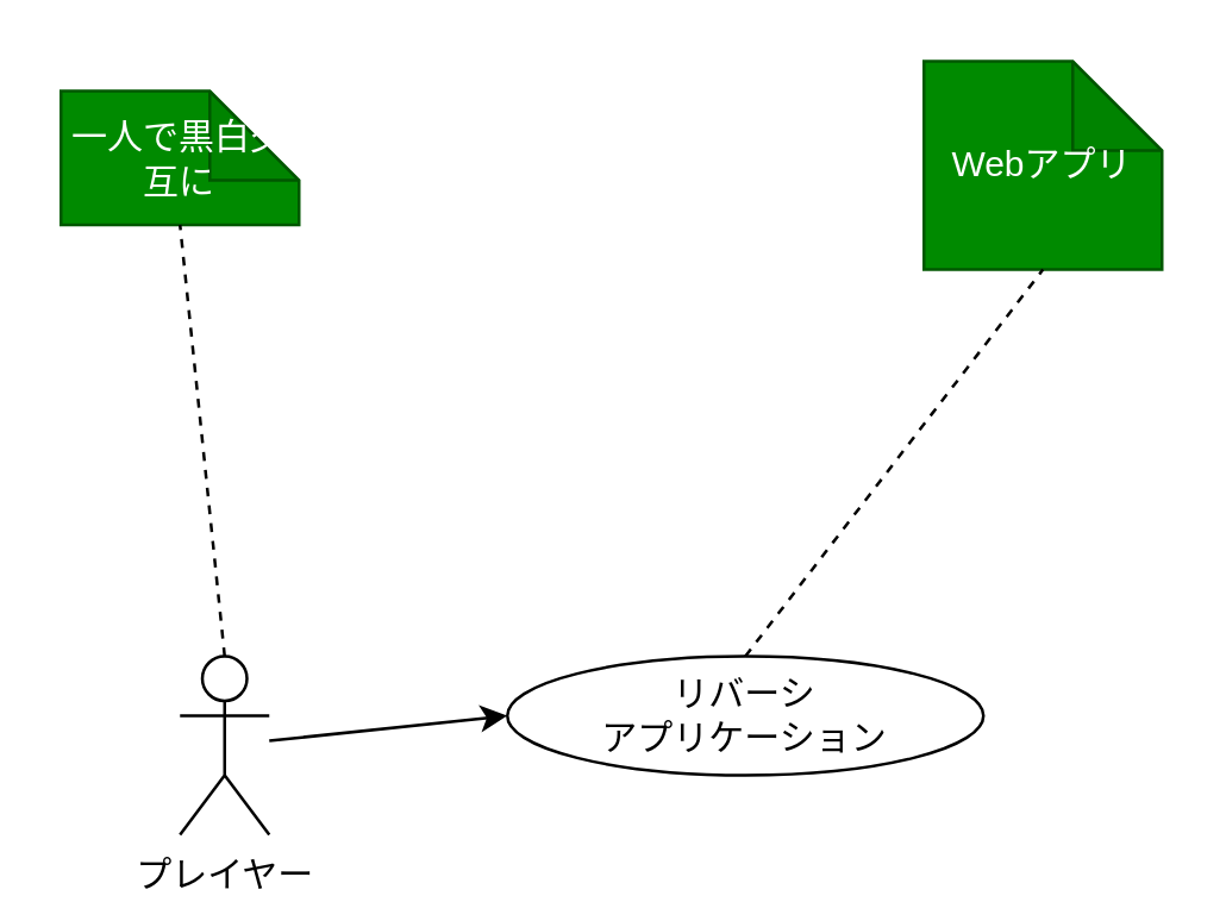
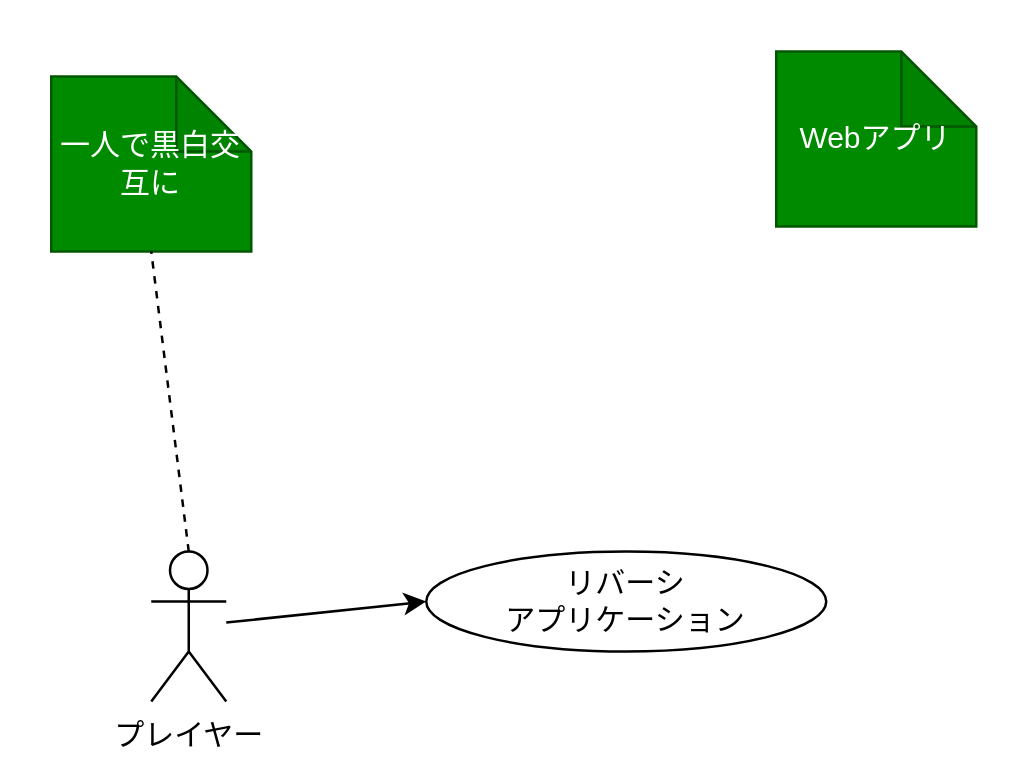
  <mxCell id="0" />
  <mxCell id="1" parent="0" />
  <mxCell id="2" value="リバーシ&lt;br&gt;アプリケーション" style="ellipse;whiteSpace=wrap;html=1;align=center;newEdgeStyle={&quot;edgeStyle&quot;:&quot;entityRelationEdgeStyle&quot;,&quot;startArrow&quot;:&quot;none&quot;,&quot;endArrow&quot;:&quot;none&quot;,&quot;segment&quot;:10,&quot;curved&quot;:1,&quot;sourcePerimeterSpacing&quot;:0,&quot;targetPerimeterSpacing&quot;:0};treeFolding=1;treeMoving=1;" vertex="1" parent="1"><mxGeometry x="170" y="220" width="160" height="40" as="geometry" /></mxCell>
  <mxCell id="3" style="html=1;entryX=0;entryY=0.5;entryDx=0;entryDy=0;" edge="1" parent="1" source="4" target="2"><mxGeometry relative="1" as="geometry"><mxPoint x="90" y="70" as="sourcePoint" /></mxGeometry></mxCell>
  <mxCell id="4" value="プレイヤー" style="shape=umlActor;verticalLabelPosition=bottom;verticalAlign=top;html=1;outlineConnect=0;" vertex="1" parent="1"><mxGeometry x="60" y="220" width="30" height="60" as="geometry" /></mxCell>
  <mxCell id="5" value="Webアプリ" style="shape=note;whiteSpace=wrap;html=1;backgroundOutline=1;darkOpacity=0.05;fillColor=#008a00;fontColor=#ffffff;strokeColor=#005700;" vertex="1" parent="1"><mxGeometry x="310" y="20" width="80" height="70" as="geometry" /></mxCell>
- <mxCell id="6" value="" style="endArrow=none;dashed=1;html=1;entryX=0.5;entryY=1;entryDx=0;entryDy=0;entryPerimeter=0;exitX=0.5;exitY=0;exitDx=0;exitDy=0;" edge="1" parent="1" source="2" target="5"><mxGeometry width="50" height="50" relative="1" as="geometry"><mxPoint x="160" y="100" as="sourcePoint" /><mxPoint x="210" y="50" as="targetPoint" /></mxGeometry></mxCell>
- <mxCell id="7" value="一人で黒白交互に" style="shape=note;whiteSpace=wrap;html=1;backgroundOutline=1;darkOpacity=0.05;fillColor=#008a00;fontColor=#ffffff;strokeColor=#005700;" vertex="1" parent="1"><mxGeometry x="20" y="30" width="80" height="45" as="geometry" /></mxCell>
+ <mxCell id="7" value="一人で黒白交互に" style="shape=note;whiteSpace=wrap;html=1;backgroundOutline=1;darkOpacity=0.05;fillColor=#008a00;fontColor=#ffffff;strokeColor=#005700;" vertex="1" parent="1"><mxGeometry x="20" y="30" width="80" height="70" as="geometry" /></mxCell>
  <mxCell id="8" value="" style="endArrow=none;dashed=1;html=1;entryX=0.5;entryY=1;entryDx=0;entryDy=0;entryPerimeter=0;exitX=0.5;exitY=0;exitDx=0;exitDy=0;exitPerimeter=0;" edge="1" parent="1" source="4" target="7"><mxGeometry width="50" height="50" relative="1" as="geometry"><mxPoint x="260" y="230" as="sourcePoint" /><mxPoint x="360" y="100" as="targetPoint" /></mxGeometry></mxCell>
